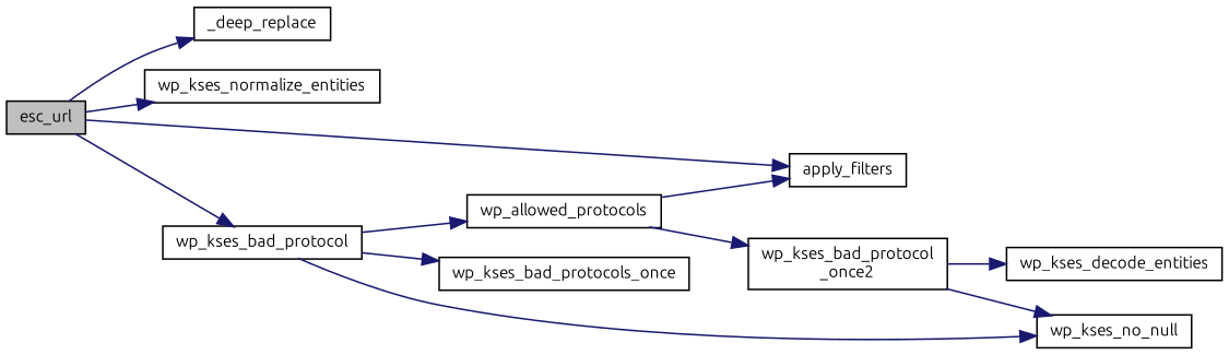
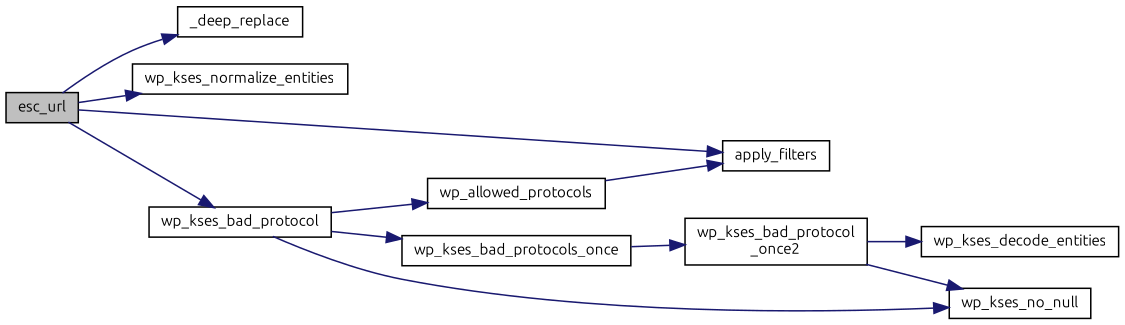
  digraph {
    fontname=Ubuntu
    rankdir=LR
    node [color=black fillcolor=white fontname=Ubuntu fontsize=10 shape=record style=filled]
    edge [color=midnightblue fontname=Ubuntu fontsize=10 labelfontname=Helvetica labelfontsize=10 style=solid]
    n1 [fillcolor=grey75 fontcolor=black height=0.2 label=esc_url width=0.4]
    n2 [height=0.2 label=_deep_replace width=0.4]
    n3 [height=0.2 label=wp_kses_normalize_entities width=0.4]
    n4 [height=0.2 label=apply_filters width=0.4]
    n5 [height=0.2 label=wp_kses_bad_protocol width=0.4]
    n6 [height=0.2 label=wp_allowed_protocols width=0.4]
    n7 [height=0.2 label=wp_kses_no_null width=0.4]
    n8 [height=0.2 label=wp_kses_bad_protocols_once width=0.4]
    n9 [height=0.2 label="wp_kses_bad_protocol\l_once2" width=0.4]
    n10 [height=0.2 label=wp_kses_decode_entities width=0.4]
    n1 -> n2
    n1 -> n3
    n1 -> n4
    n1 -> n5
    n5 -> n6
    n5 -> n7
    n5 -> n8
    n6 -> n4
-   n6 -> n9
+   n8 -> n9
    n9 -> n7
    n9 -> n10
  }
